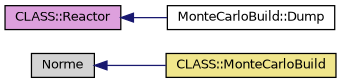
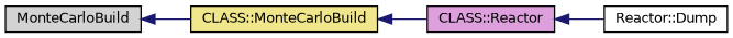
  digraph {
    rankdir=LR
    node [color=black fontname=Helvetica fontsize=10 shape=record style=filled]
    edge [color=midnightblue dir=back fontname=Helvetica fontsize=10 labelfontname=Helvetica labelfontsize=10 style=solid]
-   n1 [fillcolor=lightgrey fontcolor=black height=0.2 label=Norme width=0.4]
+   n1 [fillcolor=lightgrey fontcolor=black height=0.2 label=MonteCarloBuild width=0.4]
    n2 [fillcolor=khaki height=0.2 label="CLASS::MonteCarloBuild" width=0.4]
    n3 [fillcolor=plum height=0.2 label="CLASS::Reactor" width=0.4]
-   n4 [fillcolor=white height=0.2 label="MonteCarloBuild::Dump" width=0.4]
+   n4 [fillcolor=white height=0.2 label="Reactor::Dump" width=0.4]
    n1 -> n2
+   n2 -> n3
    n3 -> n4
  }
